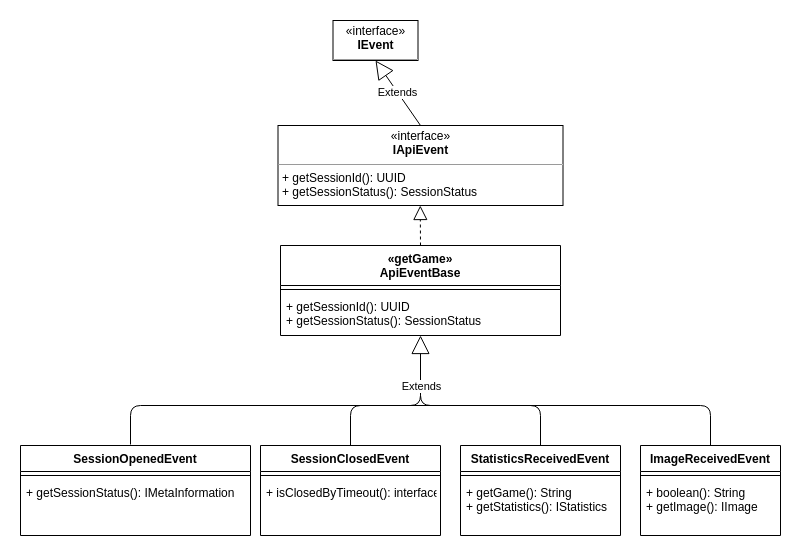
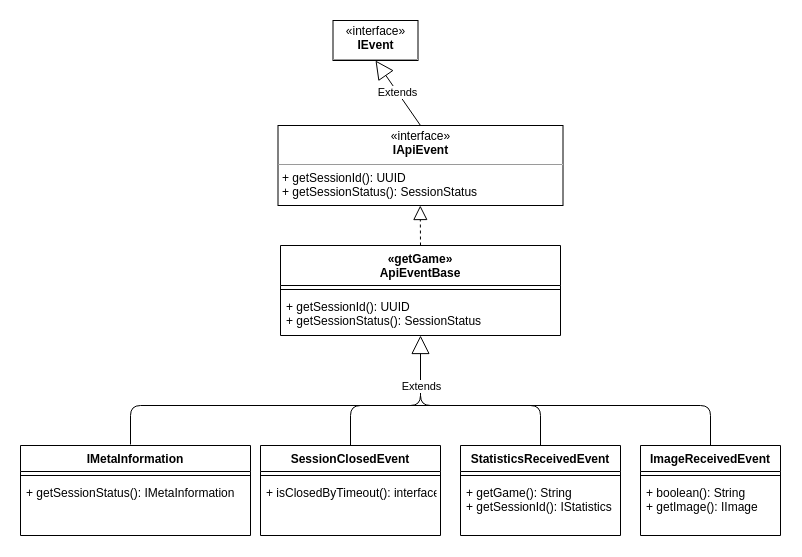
  <mxCell id="0" />
  <mxCell id="1" parent="0" />
  <mxCell id="2" value="«getGame»&#10;ApiEventBase" style="swimlane;fontStyle=1;align=center;verticalAlign=top;childLayout=stackLayout;horizontal=1;startSize=40;horizontalStack=0;resizeParent=1;resizeParentMax=0;resizeLast=0;collapsible=1;marginBottom=0;" parent="1" vertex="1"><mxGeometry x="280" y="245" width="280" height="90" as="geometry" /></mxCell>
  <mxCell id="3" value="" style="line;strokeWidth=1;fillColor=none;align=left;verticalAlign=middle;spacingTop=-1;spacingLeft=3;spacingRight=3;rotatable=0;labelPosition=right;points=[];portConstraint=eastwest;" parent="2" vertex="1"><mxGeometry y="40" width="280" height="8" as="geometry" /></mxCell>
  <mxCell id="4" value="+ getSessionId(): UUID&#10;+ getSessionStatus(): SessionStatus" style="text;strokeColor=none;fillColor=none;align=left;verticalAlign=top;spacingLeft=4;spacingRight=4;overflow=hidden;rotatable=0;points=[[0,0.5],[1,0.5]];portConstraint=eastwest;" parent="2" vertex="1"><mxGeometry y="48" width="280" height="42" as="geometry" /></mxCell>
  <mxCell id="5" value="&lt;p style=&quot;margin: 0px ; margin-top: 4px ; text-align: center&quot;&gt;«interface»&lt;br&gt;&lt;b&gt;IApiEvent&lt;/b&gt;&lt;br&gt;&lt;/p&gt;&lt;hr size=&quot;1&quot;&gt;&lt;p style=&quot;margin: 0px ; margin-left: 4px&quot;&gt;+ getSessionId(): UUID&lt;br&gt;&lt;/p&gt;&lt;p style=&quot;margin: 0px ; margin-left: 4px&quot;&gt;+ getSessionStatus(): SessionStatus&lt;/p&gt;" style="verticalAlign=top;align=left;overflow=fill;fontSize=12;fontFamily=Helvetica;html=1;" parent="1" vertex="1"><mxGeometry x="277.5" y="125" width="285" height="80" as="geometry" /></mxCell>
  <mxCell id="6" value="ImageReceivedEvent" style="swimlane;fontStyle=1;align=center;verticalAlign=top;childLayout=stackLayout;horizontal=1;startSize=26;horizontalStack=0;resizeParent=1;resizeParentMax=0;resizeLast=0;collapsible=1;marginBottom=0;" parent="1" vertex="1"><mxGeometry x="640" y="445" width="140" height="90" as="geometry" /></mxCell>
  <mxCell id="7" value="" style="line;strokeWidth=1;fillColor=none;align=left;verticalAlign=middle;spacingTop=-1;spacingLeft=3;spacingRight=3;rotatable=0;labelPosition=right;points=[];portConstraint=eastwest;" parent="6" vertex="1"><mxGeometry y="26" width="140" height="8" as="geometry" /></mxCell>
  <mxCell id="8" value="+ boolean(): String&#10;+ getImage(): IImage" style="text;strokeColor=none;fillColor=none;align=left;verticalAlign=top;spacingLeft=4;spacingRight=4;overflow=hidden;rotatable=0;points=[[0,0.5],[1,0.5]];portConstraint=eastwest;" parent="6" vertex="1"><mxGeometry y="34" width="140" height="56" as="geometry" /></mxCell>
  <mxCell id="9" value="StatisticsReceivedEvent" style="swimlane;fontStyle=1;align=center;verticalAlign=top;childLayout=stackLayout;horizontal=1;startSize=26;horizontalStack=0;resizeParent=1;resizeParentMax=0;resizeLast=0;collapsible=1;marginBottom=0;" parent="1" vertex="1"><mxGeometry x="460" y="445" width="160" height="90" as="geometry" /></mxCell>
  <mxCell id="10" value="" style="line;strokeWidth=1;fillColor=none;align=left;verticalAlign=middle;spacingTop=-1;spacingLeft=3;spacingRight=3;rotatable=0;labelPosition=right;points=[];portConstraint=eastwest;" parent="9" vertex="1"><mxGeometry y="26" width="160" height="8" as="geometry" /></mxCell>
- <mxCell id="11" value="+ getGame(): String&#10;+ getStatistics(): IStatistics" style="text;strokeColor=none;fillColor=none;align=left;verticalAlign=top;spacingLeft=4;spacingRight=4;overflow=hidden;rotatable=0;points=[[0,0.5],[1,0.5]];portConstraint=eastwest;" parent="9" vertex="1"><mxGeometry y="34" width="160" height="56" as="geometry" /></mxCell>
- <mxCell id="12" value="SessionOpenedEvent" style="swimlane;fontStyle=1;align=center;verticalAlign=top;childLayout=stackLayout;horizontal=1;startSize=26;horizontalStack=0;resizeParent=1;resizeParentMax=0;resizeLast=0;collapsible=1;marginBottom=0;" parent="1" vertex="1"><mxGeometry x="20" y="445" width="230" height="90" as="geometry" /></mxCell>
+ <mxCell id="11" value="+ getGame(): String&#10;+ getSessionId(): IStatistics" style="text;strokeColor=none;fillColor=none;align=left;verticalAlign=top;spacingLeft=4;spacingRight=4;overflow=hidden;rotatable=0;points=[[0,0.5],[1,0.5]];portConstraint=eastwest;" parent="9" vertex="1"><mxGeometry y="34" width="160" height="56" as="geometry" /></mxCell>
+ <mxCell id="12" value="IMetaInformation" style="swimlane;fontStyle=1;align=center;verticalAlign=top;childLayout=stackLayout;horizontal=1;startSize=26;horizontalStack=0;resizeParent=1;resizeParentMax=0;resizeLast=0;collapsible=1;marginBottom=0;" parent="1" vertex="1"><mxGeometry x="20" y="445" width="230" height="90" as="geometry" /></mxCell>
  <mxCell id="13" value="" style="line;strokeWidth=1;fillColor=none;align=left;verticalAlign=middle;spacingTop=-1;spacingLeft=3;spacingRight=3;rotatable=0;labelPosition=right;points=[];portConstraint=eastwest;" parent="12" vertex="1"><mxGeometry y="26" width="230" height="8" as="geometry" /></mxCell>
  <mxCell id="14" value="+ getSessionStatus(): IMetaInformation" style="text;strokeColor=none;fillColor=none;align=left;verticalAlign=top;spacingLeft=4;spacingRight=4;overflow=hidden;rotatable=0;points=[[0,0.5],[1,0.5]];portConstraint=eastwest;" parent="12" vertex="1"><mxGeometry y="34" width="230" height="56" as="geometry" /></mxCell>
  <mxCell id="15" value="SessionClosedEvent" style="swimlane;fontStyle=1;align=center;verticalAlign=top;childLayout=stackLayout;horizontal=1;startSize=26;horizontalStack=0;resizeParent=1;resizeParentMax=0;resizeLast=0;collapsible=1;marginBottom=0;" parent="1" vertex="1"><mxGeometry x="260" y="445" width="180" height="90" as="geometry" /></mxCell>
  <mxCell id="16" value="" style="line;strokeWidth=1;fillColor=none;align=left;verticalAlign=middle;spacingTop=-1;spacingLeft=3;spacingRight=3;rotatable=0;labelPosition=right;points=[];portConstraint=eastwest;" parent="15" vertex="1"><mxGeometry y="26" width="180" height="8" as="geometry" /></mxCell>
  <mxCell id="17" value="+ isClosedByTimeout(): interface" style="text;strokeColor=none;fillColor=none;align=left;verticalAlign=top;spacingLeft=4;spacingRight=4;overflow=hidden;rotatable=0;points=[[0,0.5],[1,0.5]];portConstraint=eastwest;" parent="15" vertex="1"><mxGeometry y="34" width="180" height="56" as="geometry" /></mxCell>
  <mxCell id="18" value="" style="endArrow=block;endSize=16;endFill=0;html=1;" parent="1" edge="1"><mxGeometry x="0.814" y="-10" width="160" relative="1" as="geometry"><mxPoint x="130" y="444" as="sourcePoint" /><mxPoint x="420" y="335" as="targetPoint" /><Array as="points"><mxPoint x="130" y="405" /><mxPoint x="420" y="405" /></Array><mxPoint as="offset" /></mxGeometry></mxCell>
  <mxCell id="19" value="" style="endArrow=none;html=1;exitX=0.5;exitY=0;exitDx=0;exitDy=0;" parent="1" source="15" edge="1"><mxGeometry width="50" height="50" relative="1" as="geometry"><mxPoint x="330" y="515" as="sourcePoint" /><mxPoint x="420" y="405" as="targetPoint" /><Array as="points"><mxPoint x="350" y="405" /></Array></mxGeometry></mxCell>
  <mxCell id="20" value="" style="endArrow=none;html=1;exitX=0.5;exitY=0;exitDx=0;exitDy=0;" parent="1" source="9" edge="1"><mxGeometry width="50" height="50" relative="1" as="geometry"><mxPoint x="360" y="455" as="sourcePoint" /><mxPoint x="410" y="405" as="targetPoint" /><Array as="points"><mxPoint x="540" y="405" /></Array></mxGeometry></mxCell>
  <mxCell id="21" value="" style="endArrow=none;html=1;exitX=0.5;exitY=0;exitDx=0;exitDy=0;" parent="1" source="6" edge="1"><mxGeometry width="50" height="50" relative="1" as="geometry"><mxPoint x="440" y="405" as="sourcePoint" /><mxPoint x="420" y="375" as="targetPoint" /><Array as="points"><mxPoint x="710" y="405" /><mxPoint x="420" y="405" /></Array></mxGeometry></mxCell>
  <mxCell id="22" value="Extends" style="edgeLabel;html=1;align=center;verticalAlign=middle;resizable=0;points=[];" parent="21" vertex="1" connectable="0"><mxGeometry x="0.946" y="-1" relative="1" as="geometry"><mxPoint x="-1" as="offset" /></mxGeometry></mxCell>
  <mxCell id="23" value="&lt;p style=&quot;margin: 0px ; margin-top: 4px ; text-align: center&quot;&gt;«interface»&lt;br&gt;&lt;b&gt;IEvent&lt;/b&gt;&lt;br&gt;&lt;/p&gt;&lt;hr size=&quot;1&quot;&gt;&lt;p style=&quot;margin: 0px ; margin-left: 4px&quot;&gt;&lt;br&gt;&lt;/p&gt;" style="verticalAlign=top;align=left;overflow=fill;fontSize=12;fontFamily=Helvetica;html=1;" parent="1" vertex="1"><mxGeometry x="332.5" y="20" width="85" height="40" as="geometry" /></mxCell>
  <mxCell id="24" value="" style="endArrow=block;dashed=1;endFill=0;endSize=12;html=1;exitX=0.5;exitY=0;exitDx=0;exitDy=0;entryX=0.5;entryY=1;entryDx=0;entryDy=0;" parent="1" source="2" edge="1"><mxGeometry width="160" relative="1" as="geometry"><mxPoint x="419.76" y="235" as="sourcePoint" /><mxPoint x="419.76" y="205" as="targetPoint" /></mxGeometry></mxCell>
  <mxCell id="25" value="Extends" style="endArrow=block;endSize=16;endFill=0;html=1;entryX=0.5;entryY=1;entryDx=0;entryDy=0;exitX=0.5;exitY=0;exitDx=0;exitDy=0;" parent="1" source="5" target="23" edge="1"><mxGeometry width="160" relative="1" as="geometry"><mxPoint x="350" y="355" as="sourcePoint" /><mxPoint x="510" y="355" as="targetPoint" /></mxGeometry></mxCell>
